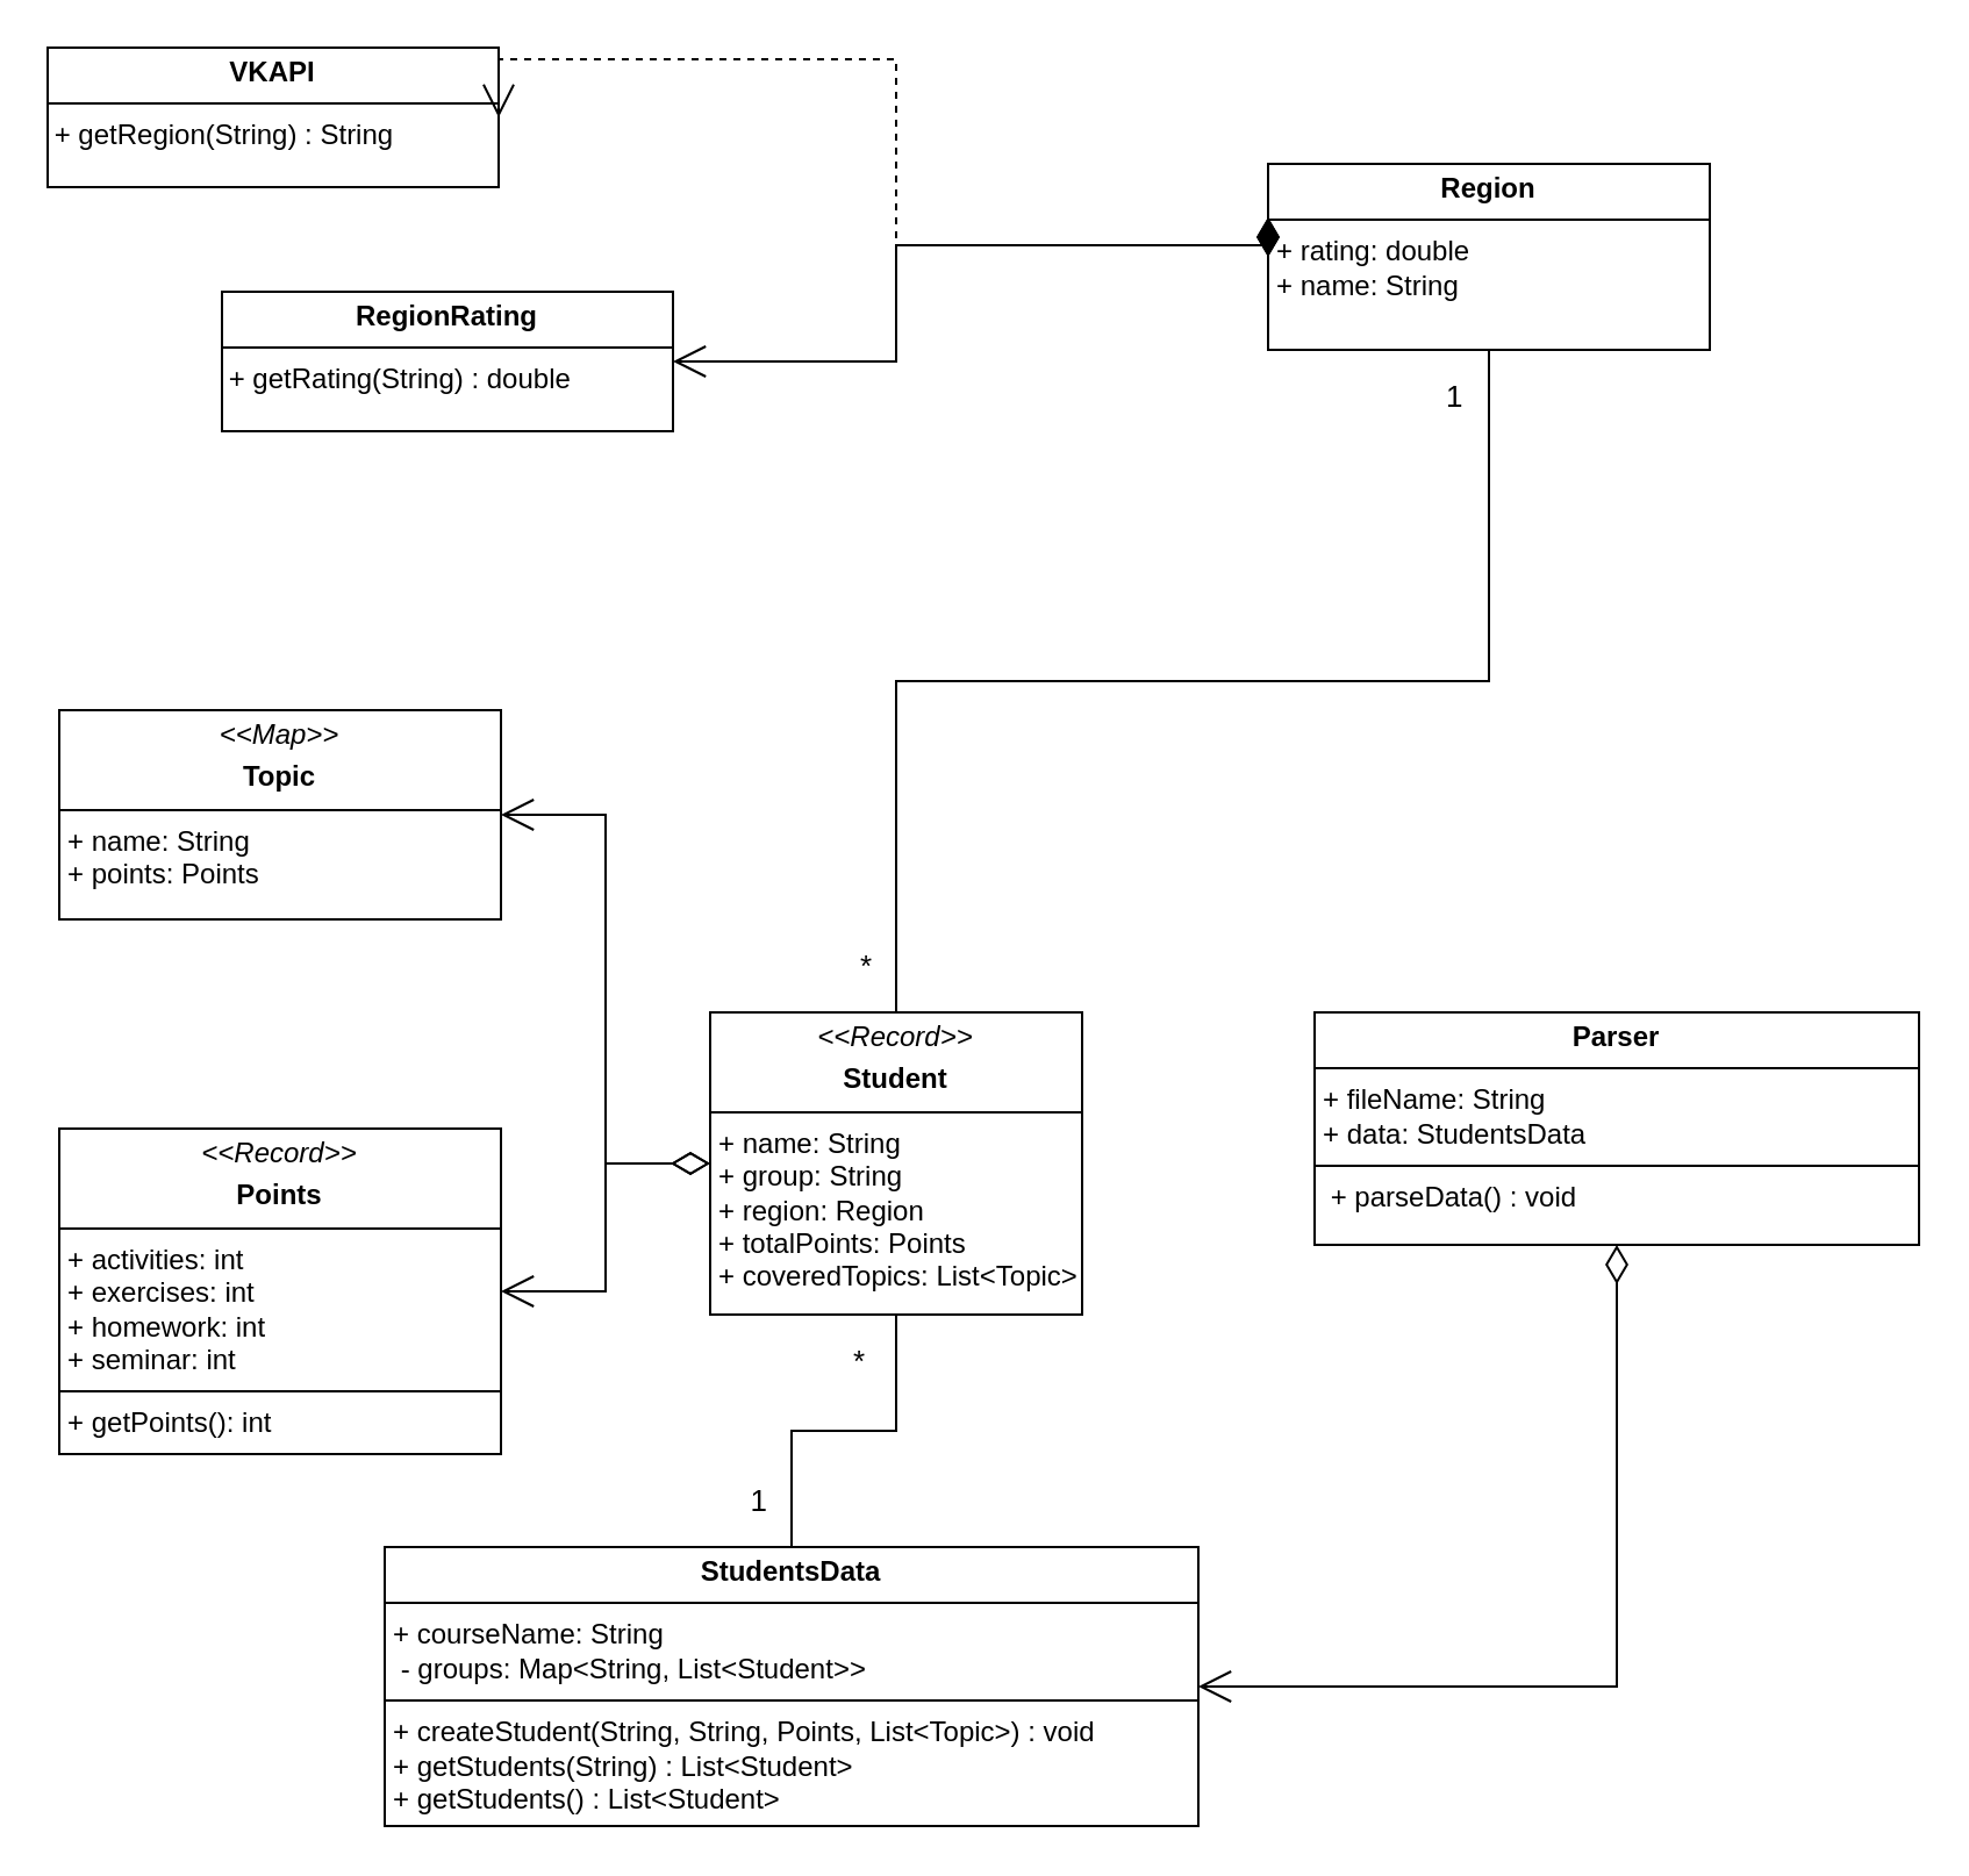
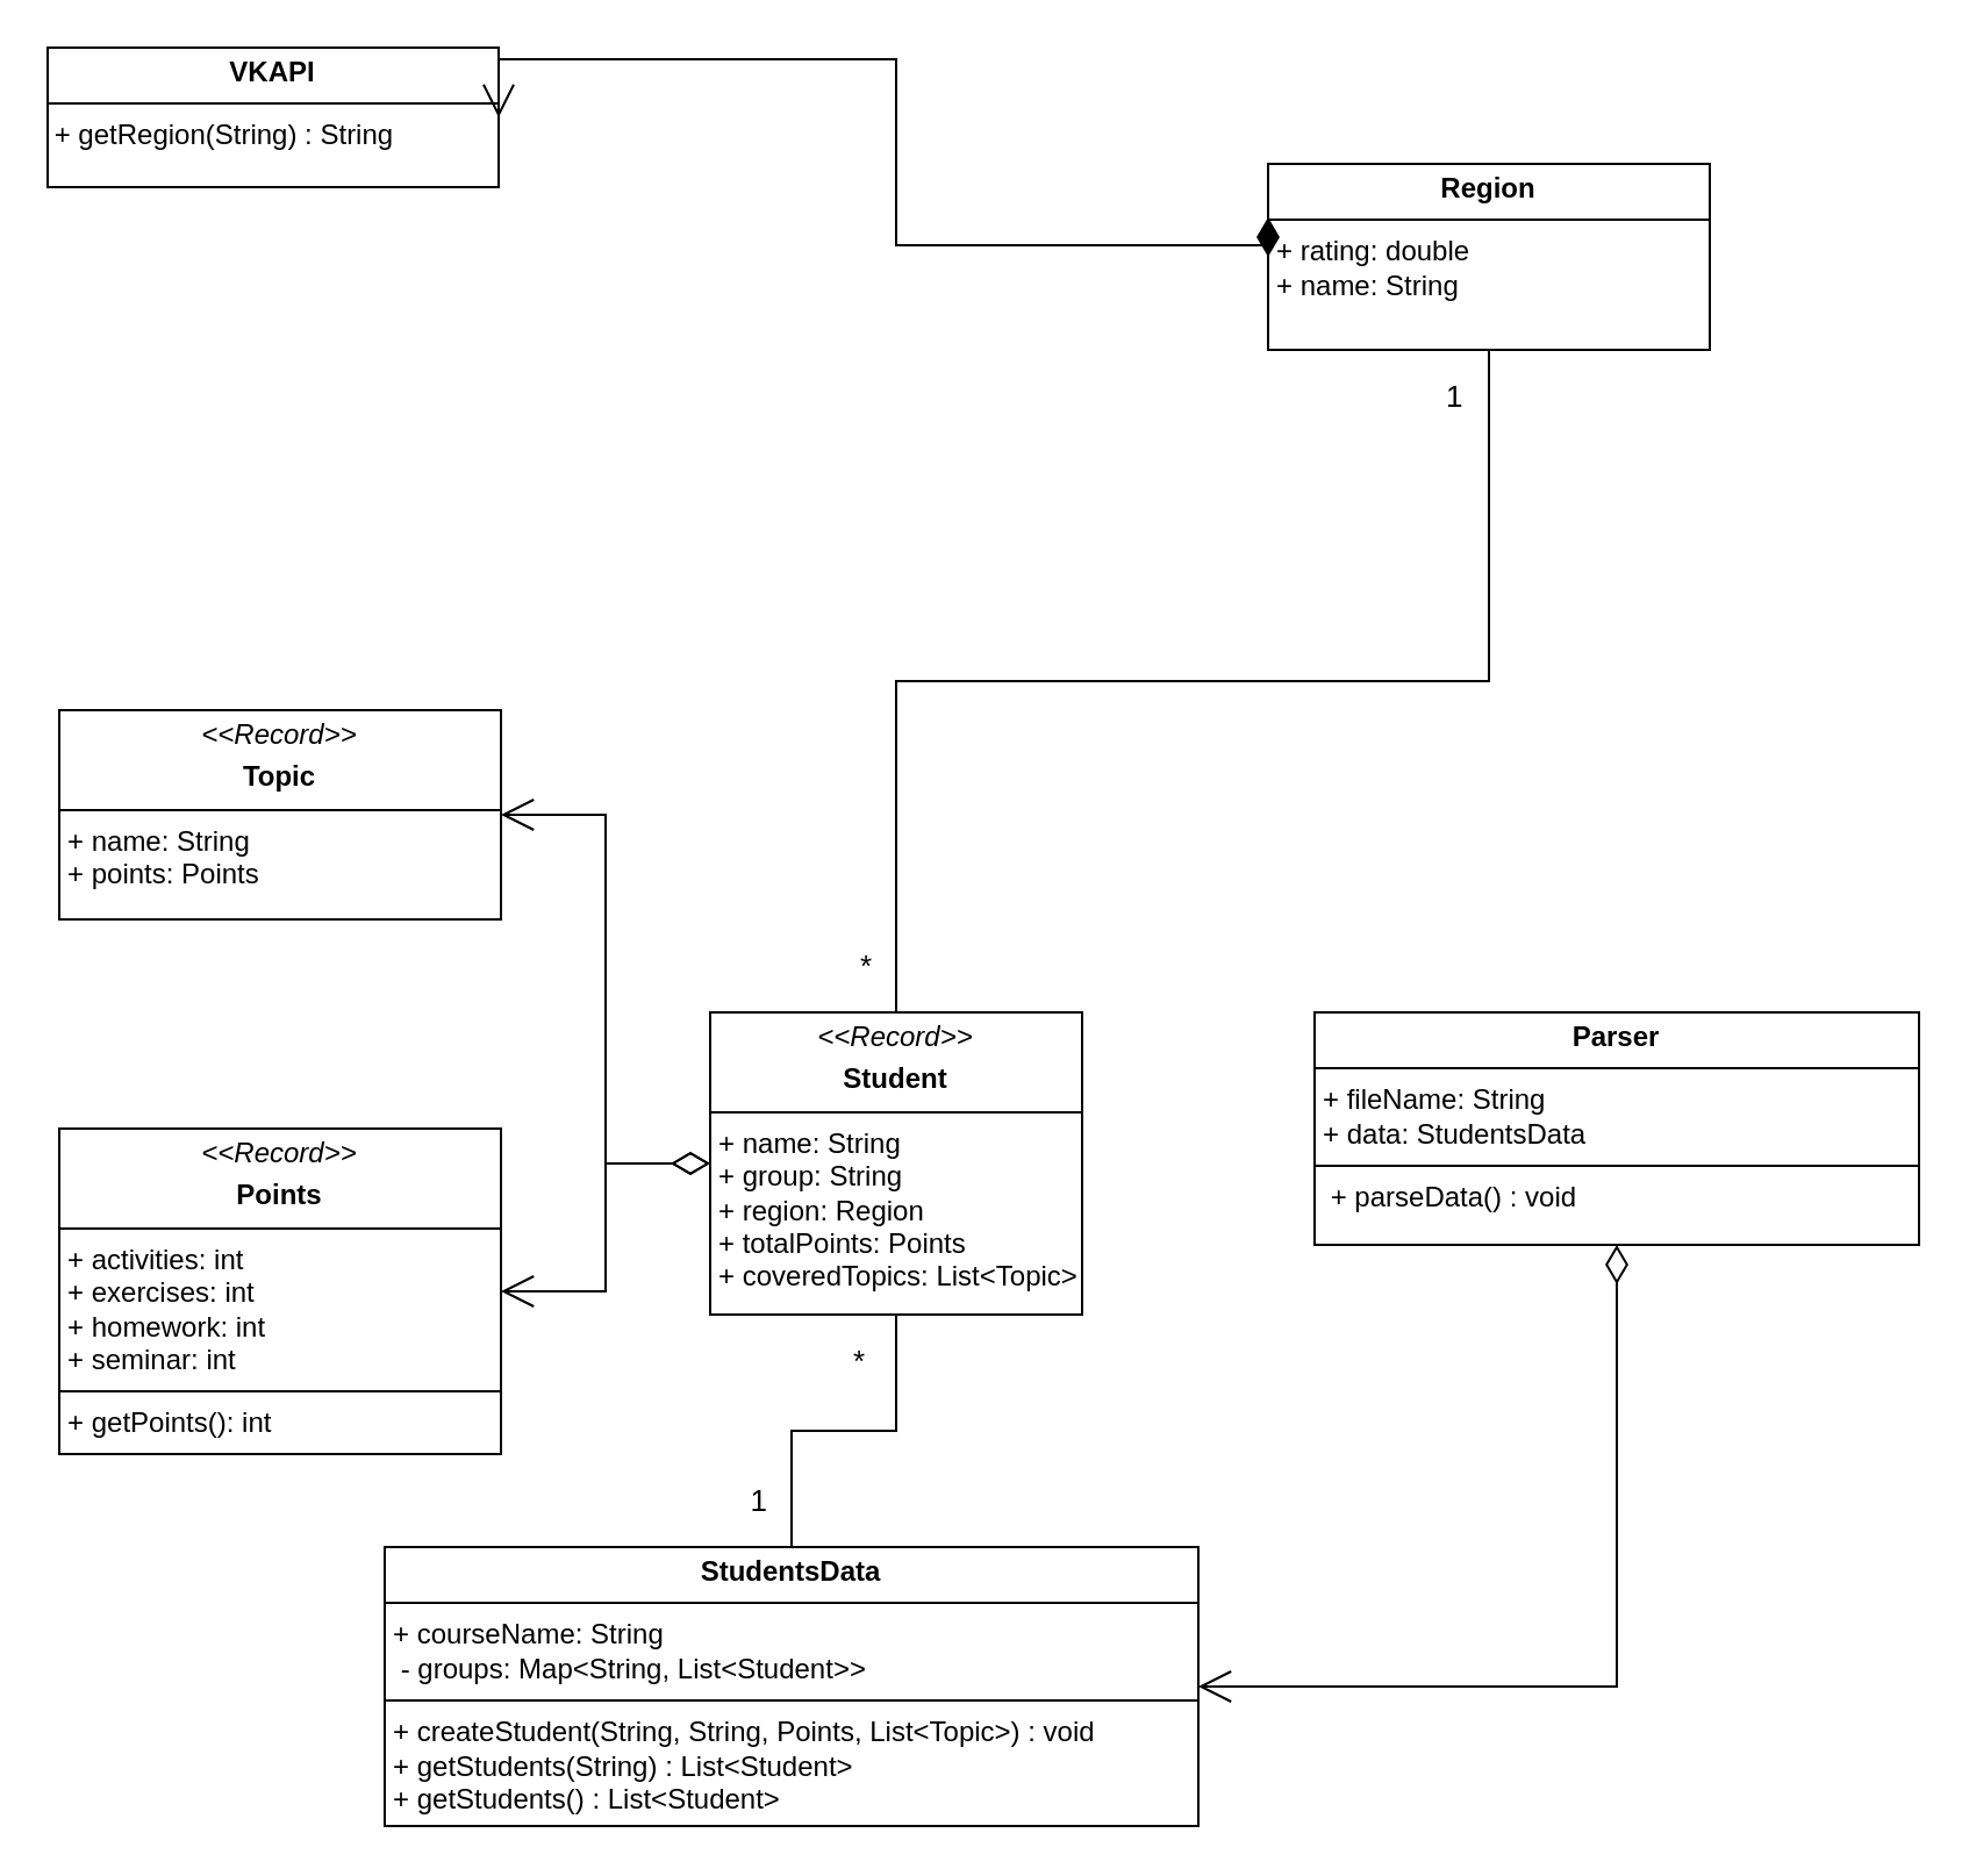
  <mxCell id="0" />
  <mxCell id="1" parent="0" />
  <mxCell id="2" value="&lt;p style=&quot;margin: 4px 0px 0px; text-align: center;&quot;&gt;&lt;i&gt;&amp;lt;&amp;lt;Record&amp;gt;&amp;gt;&lt;/i&gt;&lt;/p&gt;&lt;p style=&quot;margin:0px;margin-top:4px;text-align:center;&quot;&gt;&lt;b&gt;Student&lt;/b&gt;&lt;/p&gt;&lt;hr size=&quot;1&quot; style=&quot;border-style:solid;&quot;&gt;&lt;p style=&quot;margin:0px;margin-left:4px;&quot;&gt;+ name: String&lt;/p&gt;&lt;p style=&quot;margin:0px;margin-left:4px;&quot;&gt;+ group: String&lt;br&gt;+ region: Region&lt;/p&gt;&lt;p style=&quot;margin:0px;margin-left:4px;&quot;&gt;+ totalPoints: Points&lt;br&gt;+ coveredTopics: List&amp;lt;Topic&amp;gt;&lt;/p&gt;" style="verticalAlign=top;align=left;overflow=fill;html=1;whiteSpace=wrap;" parent="1" vertex="1"><mxGeometry x="305" y="435" width="160" height="130" as="geometry" /></mxCell>
  <mxCell id="3" value="&lt;p style=&quot;margin:0px;margin-top:4px;text-align:center;&quot;&gt;&lt;b&gt;StudentsData&lt;/b&gt;&lt;/p&gt;&lt;hr size=&quot;1&quot; style=&quot;border-style:solid;&quot;&gt;&lt;p style=&quot;margin:0px;margin-left:4px;&quot;&gt;+ courseName: String&lt;br&gt;&amp;nbsp;- groups: Map&amp;lt;String, List&amp;lt;Student&amp;gt;&amp;gt;&lt;/p&gt;&lt;hr size=&quot;1&quot; style=&quot;border-style:solid;&quot;&gt;&lt;p style=&quot;margin:0px;margin-left:4px;&quot;&gt;+ createStudent(String, String, Points, List&amp;lt;Topic&amp;gt;) : void&lt;/p&gt;&lt;p style=&quot;margin:0px;margin-left:4px;&quot;&gt;+ getStudents(String) : List&amp;lt;Student&amp;gt;&lt;br&gt;+ getStudents() : List&amp;lt;Student&amp;gt;&amp;nbsp;&lt;/p&gt;" style="verticalAlign=top;align=left;overflow=fill;html=1;whiteSpace=wrap;" parent="1" vertex="1"><mxGeometry x="165" y="665" width="350" height="120" as="geometry" /></mxCell>
  <mxCell id="4" value="&lt;p style=&quot;margin:0px;margin-top:4px;text-align:center;&quot;&gt;&lt;b style=&quot;background-color: initial;&quot;&gt;Region&lt;/b&gt;&lt;/p&gt;&lt;hr size=&quot;1&quot; style=&quot;border-style:solid;&quot;&gt;&lt;p style=&quot;margin:0px;margin-left:4px;&quot;&gt;+ rating: double&lt;br&gt;+ name: String&lt;/p&gt;" style="verticalAlign=top;align=left;overflow=fill;html=1;whiteSpace=wrap;" parent="1" vertex="1"><mxGeometry x="545" y="70" width="190" height="80" as="geometry" /></mxCell>
  <mxCell id="5" value="&lt;p style=&quot;margin:0px;margin-top:4px;text-align:center;&quot;&gt;&lt;b&gt;VKAPI&lt;/b&gt;&lt;/p&gt;&lt;hr size=&quot;1&quot; style=&quot;border-style:solid;&quot;&gt;&lt;div style=&quot;height:2px;&quot;&gt;&amp;nbsp;+&amp;nbsp;getRegion(String) : String&lt;/div&gt;" style="verticalAlign=top;align=left;overflow=fill;html=1;whiteSpace=wrap;" parent="1" vertex="1"><mxGeometry x="20" y="20" width="194" height="60" as="geometry" /></mxCell>
- <mxCell id="6" value="" style="endArrow=open;html=1;endSize=12;startArrow=diamondThin;startSize=14;startFill=1;edgeStyle=orthogonalEdgeStyle;align=left;verticalAlign=bottom;rounded=0;exitX=0;exitY=0.5;exitDx=0;exitDy=0;entryX=1;entryY=0.5;entryDx=0;entryDy=0;dashed=1;" parent="1" source="4" target="5" edge="1"><mxGeometry x="-1" y="3" relative="1" as="geometry"><mxPoint x="481" y="135" as="sourcePoint" /><mxPoint x="265" y="55" as="targetPoint" /><Array as="points"><mxPoint x="385" y="105" /><mxPoint x="385" y="25" /></Array></mxGeometry></mxCell>
- <mxCell id="7" value="&lt;p style=&quot;margin:0px;margin-top:4px;text-align:center;&quot;&gt;&lt;b&gt;RegionRating&lt;/b&gt;&lt;/p&gt;&lt;hr size=&quot;1&quot; style=&quot;border-style:solid;&quot;&gt;&lt;div style=&quot;height:2px;&quot;&gt;&amp;nbsp;+&amp;nbsp;getRating(String) : double&lt;/div&gt;" style="verticalAlign=top;align=left;overflow=fill;html=1;whiteSpace=wrap;" parent="1" vertex="1"><mxGeometry x="95" y="125" width="194" height="60" as="geometry" /></mxCell>
- <mxCell id="8" value="" style="endArrow=open;html=1;endSize=12;startArrow=diamondThin;startSize=14;startFill=1;edgeStyle=orthogonalEdgeStyle;align=left;verticalAlign=bottom;rounded=0;exitX=0;exitY=0.5;exitDx=0;exitDy=0;entryX=1;entryY=0.5;entryDx=0;entryDy=0;" parent="1" source="4" target="7" edge="1"><mxGeometry x="-1" y="3" relative="1" as="geometry"><mxPoint x="491" y="105" as="sourcePoint" /><mxPoint x="335" y="135" as="targetPoint" /><Array as="points"><mxPoint x="385" y="105" /><mxPoint x="385" y="155" /></Array></mxGeometry></mxCell>
+ <mxCell id="6" value="" style="endArrow=open;html=1;endSize=12;startArrow=diamondThin;startSize=14;startFill=1;edgeStyle=orthogonalEdgeStyle;align=left;verticalAlign=bottom;rounded=0;exitX=0;exitY=0.5;exitDx=0;exitDy=0;entryX=1;entryY=0.5;entryDx=0;entryDy=0;" parent="1" source="4" target="5" edge="1"><mxGeometry x="-1" y="3" relative="1" as="geometry"><mxPoint x="481" y="135" as="sourcePoint" /><mxPoint x="265" y="55" as="targetPoint" /><Array as="points"><mxPoint x="385" y="105" /><mxPoint x="385" y="25" /></Array></mxGeometry></mxCell>
  <mxCell id="9" value="&lt;p style=&quot;margin:0px;margin-top:4px;text-align:center;&quot;&gt;&lt;i&gt;&amp;lt;&amp;lt;Record&amp;gt;&amp;gt;&lt;/i&gt;&lt;b&gt;&lt;/b&gt;&lt;/p&gt;&lt;p style=&quot;margin:0px;margin-top:4px;text-align:center;&quot;&gt;&lt;b&gt;Points&lt;/b&gt;&lt;/p&gt;&lt;hr size=&quot;1&quot; style=&quot;border-style:solid;&quot;&gt;&lt;p style=&quot;margin:0px;margin-left:4px;&quot;&gt;+ activities: int&lt;br&gt;+ exercises: int&lt;/p&gt;&lt;p style=&quot;margin:0px;margin-left:4px;&quot;&gt;+ homework: int&lt;br&gt;+ seminar: int&lt;/p&gt;&lt;hr size=&quot;1&quot; style=&quot;border-style:solid;&quot;&gt;&lt;p style=&quot;margin:0px;margin-left:4px;&quot;&gt;+ getPoints(): int&lt;/p&gt;" style="verticalAlign=top;align=left;overflow=fill;html=1;whiteSpace=wrap;" parent="1" vertex="1"><mxGeometry x="25" y="485" width="190" height="140" as="geometry" /></mxCell>
  <mxCell id="10" value="&lt;p style=&quot;margin:0px;margin-top:4px;text-align:center;&quot;&gt;&lt;b&gt;Parser&lt;/b&gt;&lt;/p&gt;&lt;hr size=&quot;1&quot; style=&quot;border-style:solid;&quot;&gt;&lt;p style=&quot;margin:0px;margin-left:4px;&quot;&gt;+ fileName: String&lt;br&gt;+ data: StudentsData&lt;/p&gt;&lt;hr size=&quot;1&quot; style=&quot;border-style:solid;&quot;&gt;&lt;p style=&quot;margin:0px;margin-left:4px;&quot;&gt;&amp;nbsp;+ parseData() : void&lt;/p&gt;" style="verticalAlign=top;align=left;overflow=fill;html=1;whiteSpace=wrap;" parent="1" vertex="1"><mxGeometry x="565" y="435" width="260" height="100" as="geometry" /></mxCell>
  <mxCell id="11" value="" style="endArrow=none;html=1;edgeStyle=orthogonalEdgeStyle;rounded=0;entryX=0.5;entryY=0;entryDx=0;entryDy=0;exitX=0.5;exitY=1;exitDx=0;exitDy=0;" parent="1" source="2" target="3" edge="1"><mxGeometry relative="1" as="geometry"><mxPoint x="285" y="595" as="sourcePoint" /><mxPoint x="445" y="595" as="targetPoint" /></mxGeometry></mxCell>
  <mxCell id="12" value="&lt;font style=&quot;font-size: 13px;&quot;&gt;*&lt;/font&gt;" style="edgeLabel;resizable=0;html=1;align=left;verticalAlign=bottom;" parent="11" connectable="0" vertex="1"><mxGeometry x="-1" relative="1" as="geometry"><mxPoint x="-20" y="30" as="offset" /></mxGeometry></mxCell>
  <mxCell id="13" value="&lt;font style=&quot;font-size: 13px;&quot;&gt;1&lt;/font&gt;" style="edgeLabel;resizable=0;html=1;align=right;verticalAlign=bottom;" parent="11" connectable="0" vertex="1"><mxGeometry x="1" relative="1" as="geometry"><mxPoint x="-10" y="-10" as="offset" /></mxGeometry></mxCell>
  <mxCell id="14" value="" style="endArrow=open;html=1;endSize=12;startArrow=diamondThin;startSize=14;startFill=0;edgeStyle=orthogonalEdgeStyle;align=left;verticalAlign=bottom;rounded=0;exitX=0.5;exitY=1;exitDx=0;exitDy=0;entryX=1;entryY=0.5;entryDx=0;entryDy=0;" parent="1" source="10" target="3" edge="1"><mxGeometry x="-1" y="3" relative="1" as="geometry"><mxPoint x="605" y="695" as="sourcePoint" /><mxPoint x="765" y="695" as="targetPoint" /></mxGeometry></mxCell>
  <mxCell id="15" value="" style="endArrow=open;html=1;endSize=12;startArrow=diamondThin;startSize=14;startFill=0;edgeStyle=orthogonalEdgeStyle;align=left;verticalAlign=bottom;rounded=0;exitX=0;exitY=0.5;exitDx=0;exitDy=0;entryX=1;entryY=0.5;entryDx=0;entryDy=0;" parent="1" source="2" target="9" edge="1"><mxGeometry x="-1" y="3" relative="1" as="geometry"><mxPoint x="285" y="595" as="sourcePoint" /><mxPoint x="265" y="465" as="targetPoint" /></mxGeometry></mxCell>
  <mxCell id="16" value="" style="endArrow=none;html=1;edgeStyle=orthogonalEdgeStyle;rounded=0;entryX=0.5;entryY=0;entryDx=0;entryDy=0;exitX=0.5;exitY=1;exitDx=0;exitDy=0;" parent="1" source="4" target="2" edge="1"><mxGeometry relative="1" as="geometry"><mxPoint x="425" y="265" as="sourcePoint" /><mxPoint x="425" y="395" as="targetPoint" /></mxGeometry></mxCell>
  <mxCell id="17" value="&lt;font style=&quot;font-size: 13px;&quot;&gt;1&lt;/font&gt;" style="edgeLabel;resizable=0;html=1;align=left;verticalAlign=bottom;" parent="16" connectable="0" vertex="1"><mxGeometry x="-1" relative="1" as="geometry"><mxPoint x="-20" y="30" as="offset" /></mxGeometry></mxCell>
  <mxCell id="18" value="&lt;font style=&quot;font-size: 13px;&quot;&gt;*&lt;/font&gt;" style="edgeLabel;resizable=0;html=1;align=right;verticalAlign=bottom;" parent="16" connectable="0" vertex="1"><mxGeometry x="1" relative="1" as="geometry"><mxPoint x="-10" y="-10" as="offset" /></mxGeometry></mxCell>
- <mxCell id="19" value="&lt;p style=&quot;margin:0px;margin-top:4px;text-align:center;&quot;&gt;&lt;i&gt;&amp;lt;&amp;lt;Map&amp;gt;&amp;gt;&lt;/i&gt;&lt;b&gt;&lt;/b&gt;&lt;/p&gt;&lt;p style=&quot;margin:0px;margin-top:4px;text-align:center;&quot;&gt;&lt;b&gt;Topic&lt;/b&gt;&lt;/p&gt;&lt;hr size=&quot;1&quot; style=&quot;border-style:solid;&quot;&gt;&lt;p style=&quot;margin:0px;margin-left:4px;&quot;&gt;+ name: String&lt;br&gt;+ points: Points&lt;br&gt;&lt;/p&gt;&lt;p style=&quot;margin:0px;margin-left:4px;&quot;&gt;&lt;br&gt;&lt;/p&gt;" style="verticalAlign=top;align=left;overflow=fill;html=1;whiteSpace=wrap;" vertex="1" parent="1"><mxGeometry x="25" y="305" width="190" height="90" as="geometry" /></mxCell>
+ <mxCell id="19" value="&lt;p style=&quot;margin:0px;margin-top:4px;text-align:center;&quot;&gt;&lt;i&gt;&amp;lt;&amp;lt;Record&amp;gt;&amp;gt;&lt;/i&gt;&lt;b&gt;&lt;/b&gt;&lt;/p&gt;&lt;p style=&quot;margin:0px;margin-top:4px;text-align:center;&quot;&gt;&lt;b&gt;Topic&lt;/b&gt;&lt;/p&gt;&lt;hr size=&quot;1&quot; style=&quot;border-style:solid;&quot;&gt;&lt;p style=&quot;margin:0px;margin-left:4px;&quot;&gt;+ name: String&lt;br&gt;+ points: Points&lt;br&gt;&lt;/p&gt;&lt;p style=&quot;margin:0px;margin-left:4px;&quot;&gt;&lt;br&gt;&lt;/p&gt;" style="verticalAlign=top;align=left;overflow=fill;html=1;whiteSpace=wrap;" vertex="1" parent="1"><mxGeometry x="25" y="305" width="190" height="90" as="geometry" /></mxCell>
  <mxCell id="20" value="" style="endArrow=open;html=1;endSize=12;startArrow=diamondThin;startSize=14;startFill=0;edgeStyle=orthogonalEdgeStyle;align=left;verticalAlign=bottom;rounded=0;exitX=0;exitY=0.5;exitDx=0;exitDy=0;entryX=1;entryY=0.5;entryDx=0;entryDy=0;" edge="1" parent="1" source="2" target="19"><mxGeometry x="-1" y="3" relative="1" as="geometry"><mxPoint x="305" y="435" as="sourcePoint" /><mxPoint x="215" y="490" as="targetPoint" /></mxGeometry></mxCell>
